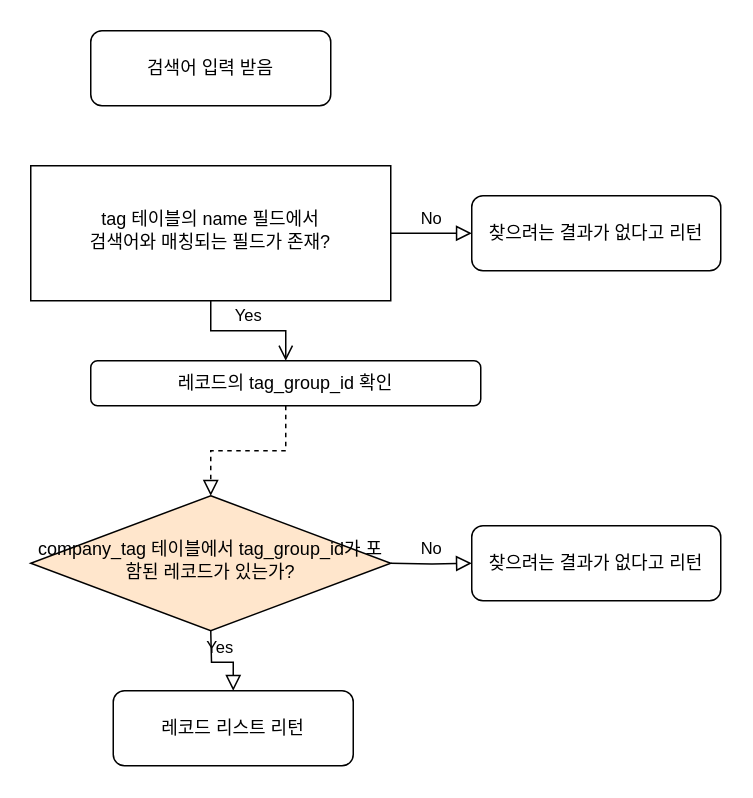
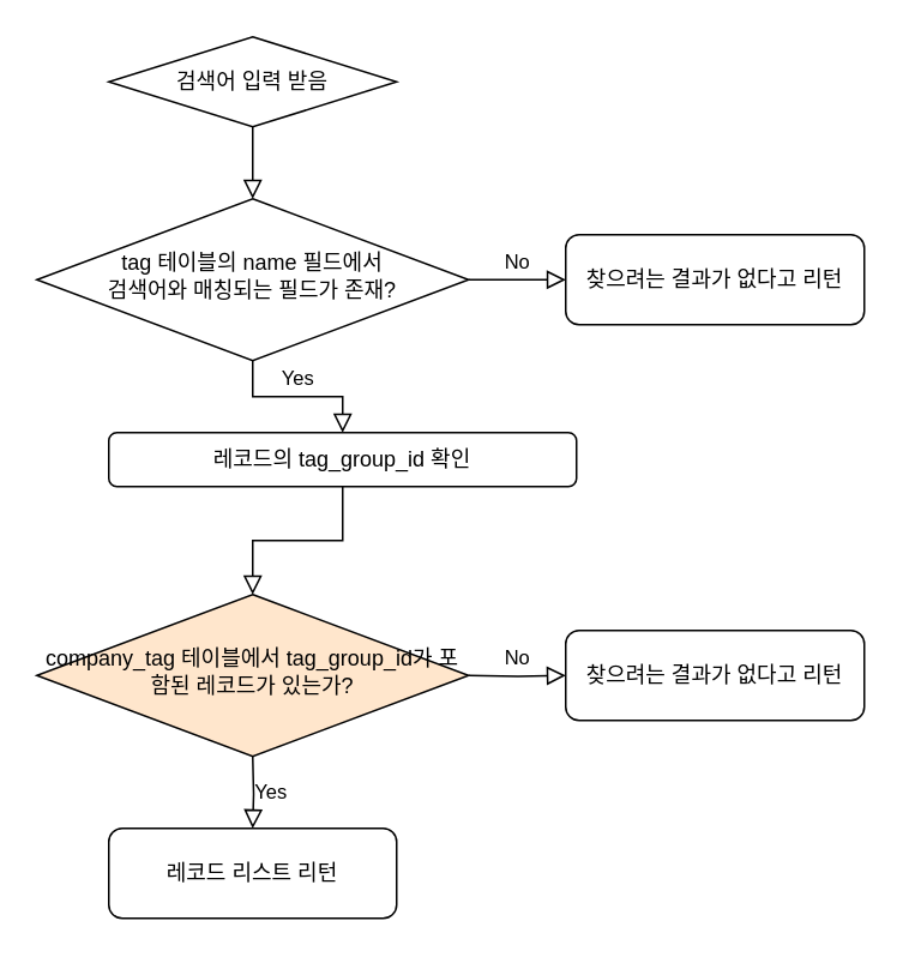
  <mxCell id="0" />
  <mxCell id="1" parent="0" />
- <mxCell id="3" value="검색어 입력 받음" style="rounded=1;whiteSpace=wrap;html=1;fontSize=12;glass=0;strokeWidth=1;shadow=0;" vertex="1" parent="1"><mxGeometry x="60" y="20" width="160" height="50" as="geometry" /></mxCell>
- <mxCell id="4" value="" style="rounded=0;html=1;jettySize=auto;orthogonalLoop=1;fontSize=11;endArrow=block;endFill=0;endSize=8;strokeWidth=1;shadow=0;labelBackgroundColor=none;edgeStyle=orthogonalEdgeStyle;exitX=0.5;exitY=1;exitDx=0;exitDy=0;entryX=0.5;entryY=0;entryDx=0;entryDy=0;dashed=1;" edge="1" parent="1" source="9" target="10"><mxGeometry y="20" relative="1" as="geometry"><mxPoint as="offset" /><mxPoint x="650" y="220" as="sourcePoint" /><mxPoint x="140" y="330" as="targetPoint" /></mxGeometry></mxCell>
+ <mxCell id="2" value="" style="rounded=0;html=1;jettySize=auto;orthogonalLoop=1;fontSize=11;endArrow=block;endFill=0;endSize=8;strokeWidth=1;shadow=0;labelBackgroundColor=none;edgeStyle=orthogonalEdgeStyle;" edge="1" parent="1" source="3" target="6"><mxGeometry relative="1" as="geometry" /></mxCell>
+ <mxCell id="3" value="검색어 입력 받음" style="rhombus;whiteSpace=wrap;html=1;fontSize=12;glass=0;strokeWidth=1;shadow=0;" vertex="1" parent="1"><mxGeometry x="60" y="20" width="160" height="50" as="geometry" /></mxCell>
+ <mxCell id="4" value="" style="rounded=0;html=1;jettySize=auto;orthogonalLoop=1;fontSize=11;endArrow=block;endFill=0;endSize=8;strokeWidth=1;shadow=0;labelBackgroundColor=none;edgeStyle=orthogonalEdgeStyle;exitX=0.5;exitY=1;exitDx=0;exitDy=0;entryX=0.5;entryY=0;entryDx=0;entryDy=0;" edge="1" parent="1" source="9" target="10"><mxGeometry y="20" relative="1" as="geometry"><mxPoint as="offset" /><mxPoint x="650" y="220" as="sourcePoint" /><mxPoint x="140" y="330" as="targetPoint" /></mxGeometry></mxCell>
  <mxCell id="5" value="No" style="edgeStyle=orthogonalEdgeStyle;rounded=0;html=1;jettySize=auto;orthogonalLoop=1;fontSize=11;endArrow=block;endFill=0;endSize=8;strokeWidth=1;shadow=0;labelBackgroundColor=none;" edge="1" parent="1" source="6" target="7"><mxGeometry y="10" relative="1" as="geometry"><mxPoint as="offset" /></mxGeometry></mxCell>
- <mxCell id="6" value="tag 테이블의 name 필드에서 &lt;br&gt;검색어와 매칭되는 필드가 존재?" style="whiteSpace=wrap;html=1;shadow=0;fontFamily=Helvetica;fontSize=12;align=center;strokeWidth=1;spacing=6;spacingTop=-4;rounded=0;" vertex="1" parent="1"><mxGeometry x="20" y="110" width="240" height="90" as="geometry" /></mxCell>
+ <mxCell id="6" value="tag 테이블의 name 필드에서 &lt;br&gt;검색어와 매칭되는 필드가 존재?" style="rhombus;whiteSpace=wrap;html=1;shadow=0;fontFamily=Helvetica;fontSize=12;align=center;strokeWidth=1;spacing=6;spacingTop=-4;" vertex="1" parent="1"><mxGeometry x="20" y="110" width="240" height="90" as="geometry" /></mxCell>
  <mxCell id="7" value="찾으려는 결과가 없다고 리턴" style="rounded=1;whiteSpace=wrap;html=1;fontSize=12;glass=0;strokeWidth=1;shadow=0;" vertex="1" parent="1"><mxGeometry x="314" y="130" width="166" height="50" as="geometry" /></mxCell>
- <mxCell id="8" value="Yes" style="edgeStyle=orthogonalEdgeStyle;rounded=0;html=1;jettySize=auto;orthogonalLoop=1;fontSize=11;endArrow=open;endFill=0;endSize=8;strokeWidth=1;shadow=0;labelBackgroundColor=none;exitX=0.5;exitY=1;exitDx=0;exitDy=0;entryX=0.5;entryY=0;entryDx=0;entryDy=0;" edge="1" parent="1" source="6" target="9"><mxGeometry y="10" relative="1" as="geometry"><mxPoint as="offset" /><mxPoint x="140" y="210" as="sourcePoint" /></mxGeometry></mxCell>
+ <mxCell id="8" value="Yes" style="edgeStyle=orthogonalEdgeStyle;rounded=0;html=1;jettySize=auto;orthogonalLoop=1;fontSize=11;endArrow=block;endFill=0;endSize=8;strokeWidth=1;shadow=0;labelBackgroundColor=none;exitX=0.5;exitY=1;exitDx=0;exitDy=0;entryX=0.5;entryY=0;entryDx=0;entryDy=0;" edge="1" parent="1" source="6" target="9"><mxGeometry y="10" relative="1" as="geometry"><mxPoint as="offset" /><mxPoint x="140" y="210" as="sourcePoint" /></mxGeometry></mxCell>
  <mxCell id="9" value="레코드의 tag_group_id 확인" style="rounded=1;whiteSpace=wrap;html=1;fontSize=12;glass=0;strokeWidth=1;shadow=0;" vertex="1" parent="1"><mxGeometry x="60" y="240" width="260" height="30" as="geometry" /></mxCell>
  <mxCell id="10" value="company_tag 테이블에서 tag_group_id가 포함된 레코드가 있는가?" style="rhombus;whiteSpace=wrap;html=1;shadow=0;fontFamily=Helvetica;fontSize=12;align=center;strokeWidth=1;spacing=6;spacingTop=-4;fillColor=#ffe6cc;" vertex="1" parent="1"><mxGeometry x="20" y="330" width="240" height="90" as="geometry" /></mxCell>
  <mxCell id="11" value="No" style="edgeStyle=orthogonalEdgeStyle;rounded=0;html=1;jettySize=auto;orthogonalLoop=1;fontSize=11;endArrow=block;endFill=0;endSize=8;strokeWidth=1;shadow=0;labelBackgroundColor=none;" edge="1" parent="1" target="12"><mxGeometry y="10" relative="1" as="geometry"><mxPoint as="offset" /><mxPoint x="260" y="375" as="sourcePoint" /></mxGeometry></mxCell>
  <mxCell id="12" value="찾으려는 결과가 없다고 리턴" style="rounded=1;whiteSpace=wrap;html=1;fontSize=12;glass=0;strokeWidth=1;shadow=0;" vertex="1" parent="1"><mxGeometry x="314" y="350" width="166" height="50" as="geometry" /></mxCell>
  <mxCell id="13" value="Yes" style="edgeStyle=orthogonalEdgeStyle;rounded=0;html=1;jettySize=auto;orthogonalLoop=1;fontSize=11;endArrow=block;endFill=0;endSize=8;strokeWidth=1;shadow=0;labelBackgroundColor=none;exitX=0.5;exitY=1;exitDx=0;exitDy=0;entryX=0.5;entryY=0;entryDx=0;entryDy=0;" edge="1" parent="1" target="14"><mxGeometry y="10" relative="1" as="geometry"><mxPoint as="offset" /><mxPoint x="140" y="420" as="sourcePoint" /></mxGeometry></mxCell>
- <mxCell id="14" value="레코드 리스트 리턴" style="rounded=1;whiteSpace=wrap;html=1;fontSize=12;glass=0;strokeWidth=1;shadow=0;" vertex="1" parent="1"><mxGeometry x="75" y="460" width="160" height="50" as="geometry" /></mxCell>
+ <mxCell id="14" value="레코드 리스트 리턴" style="rounded=1;whiteSpace=wrap;html=1;fontSize=12;glass=0;strokeWidth=1;shadow=0;" vertex="1" parent="1"><mxGeometry x="60" y="460" width="160" height="50" as="geometry" /></mxCell>
